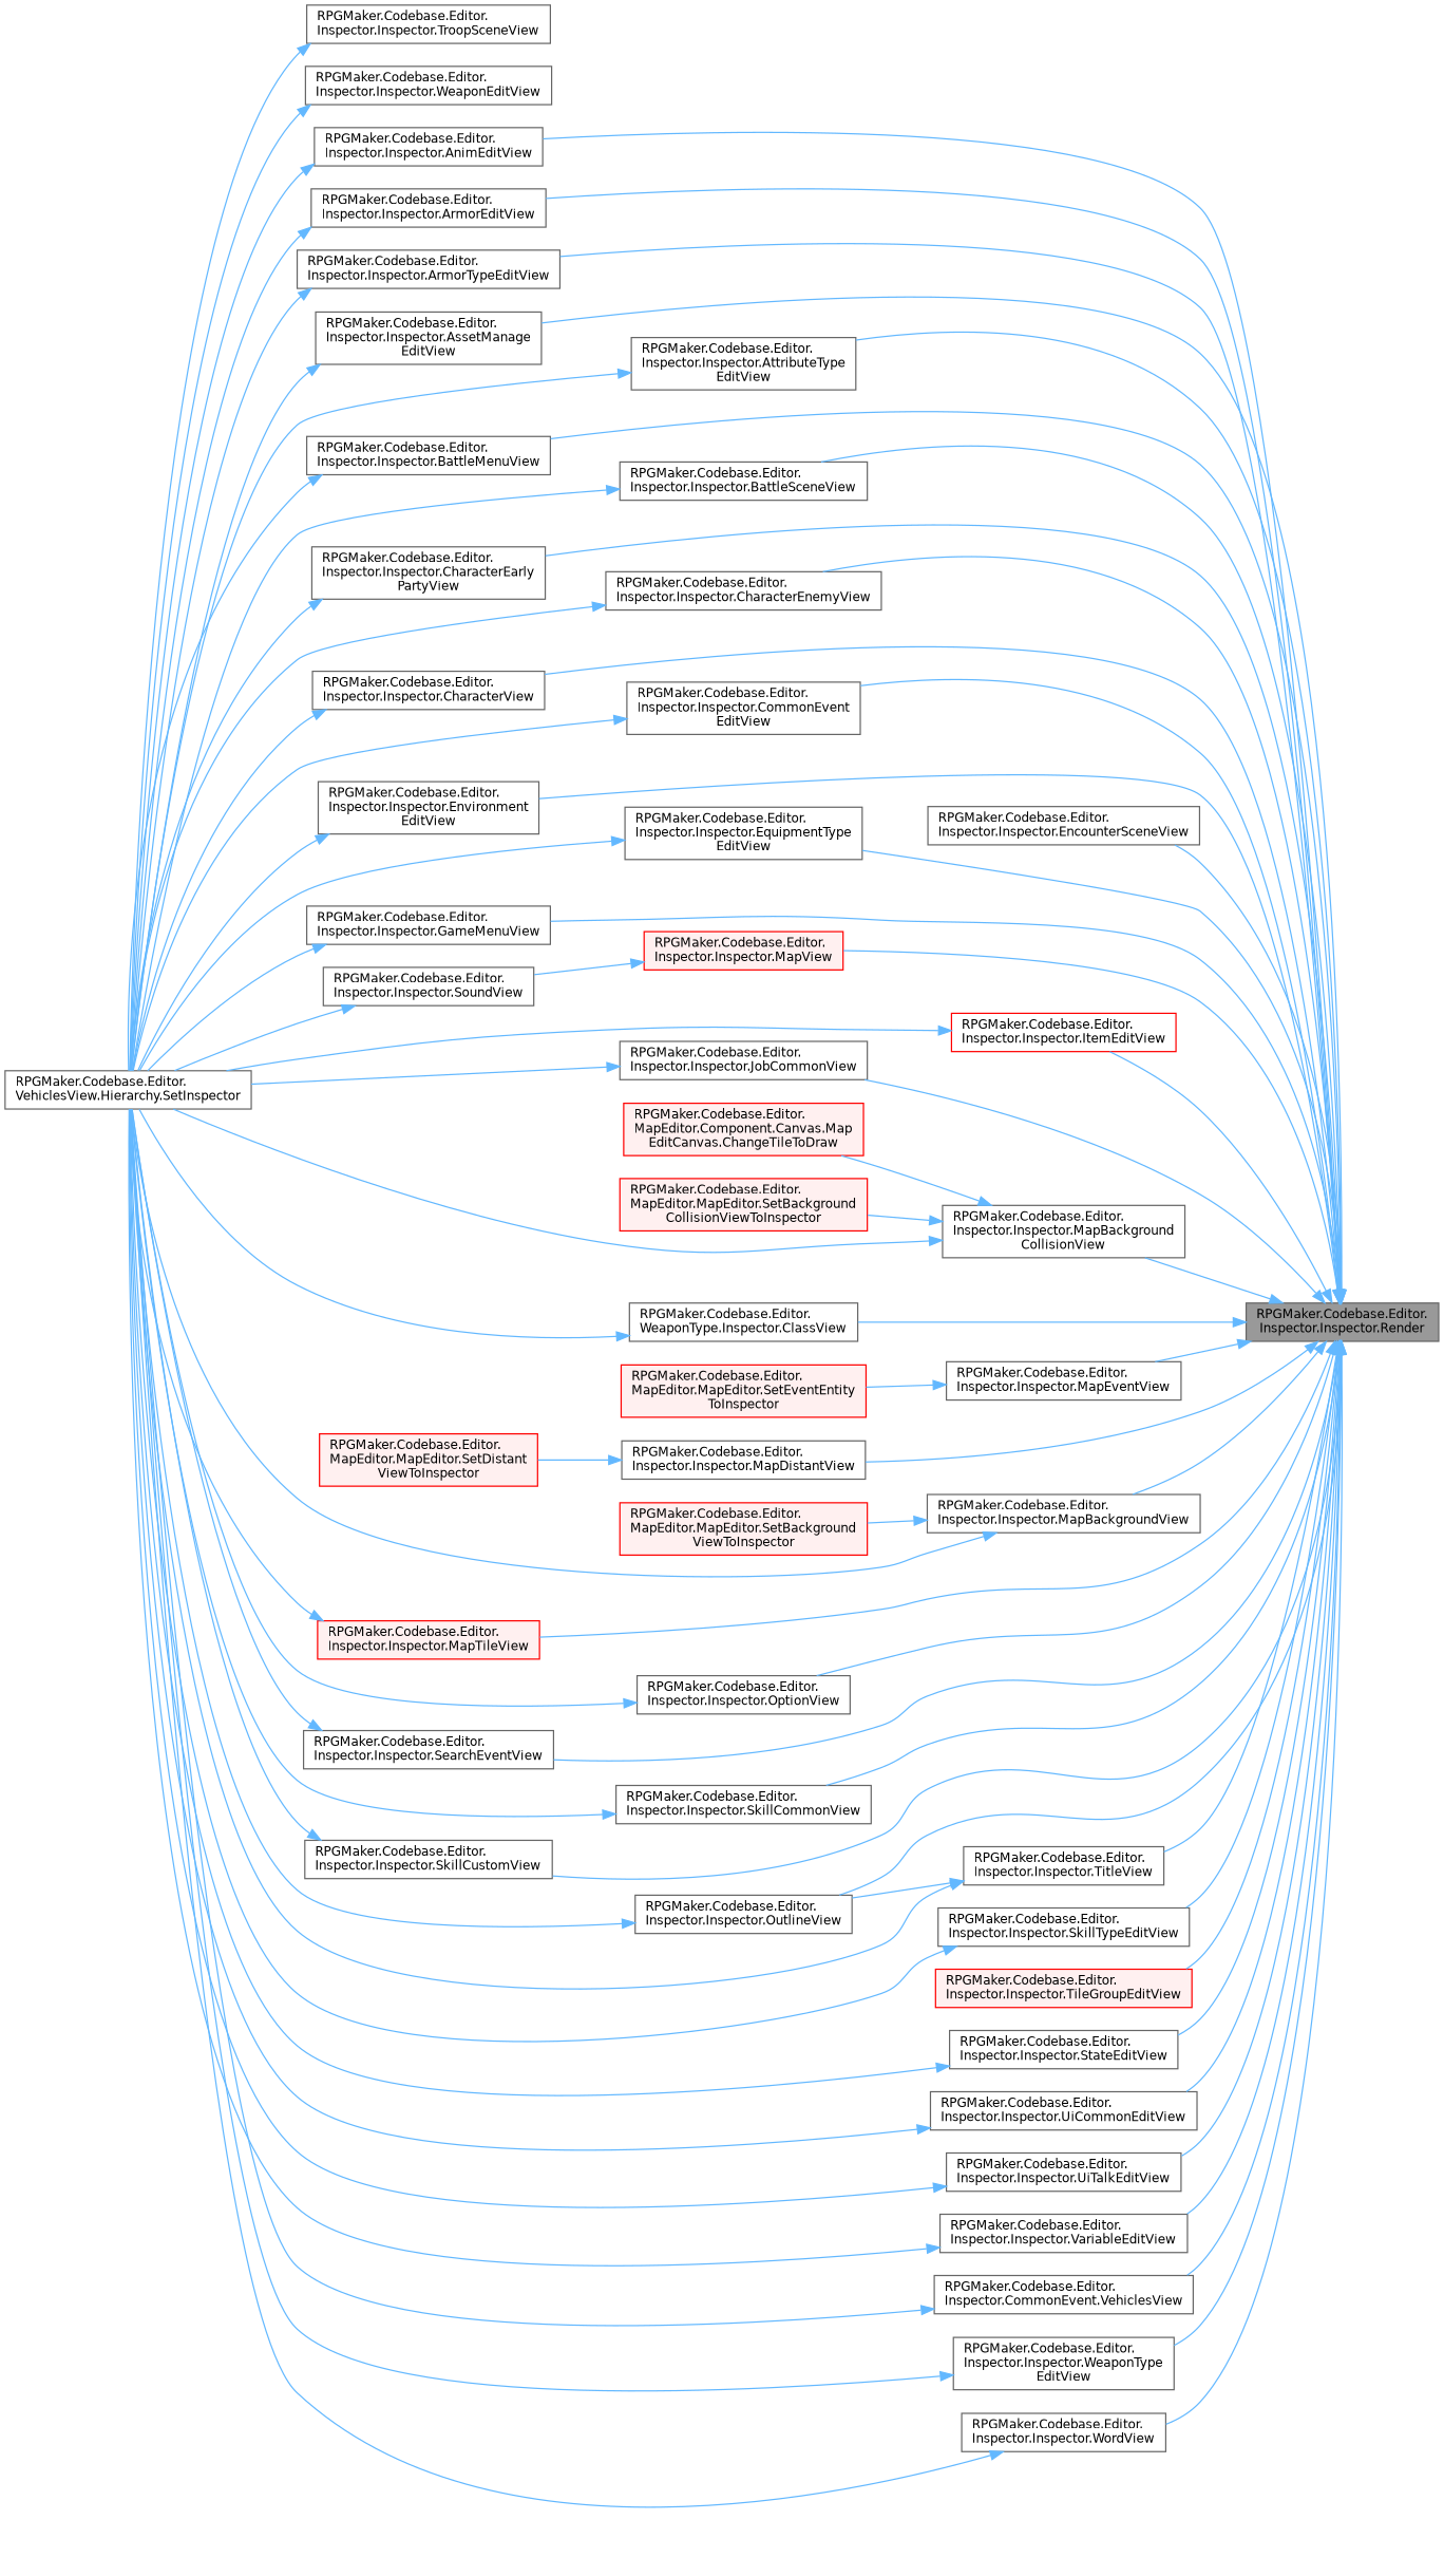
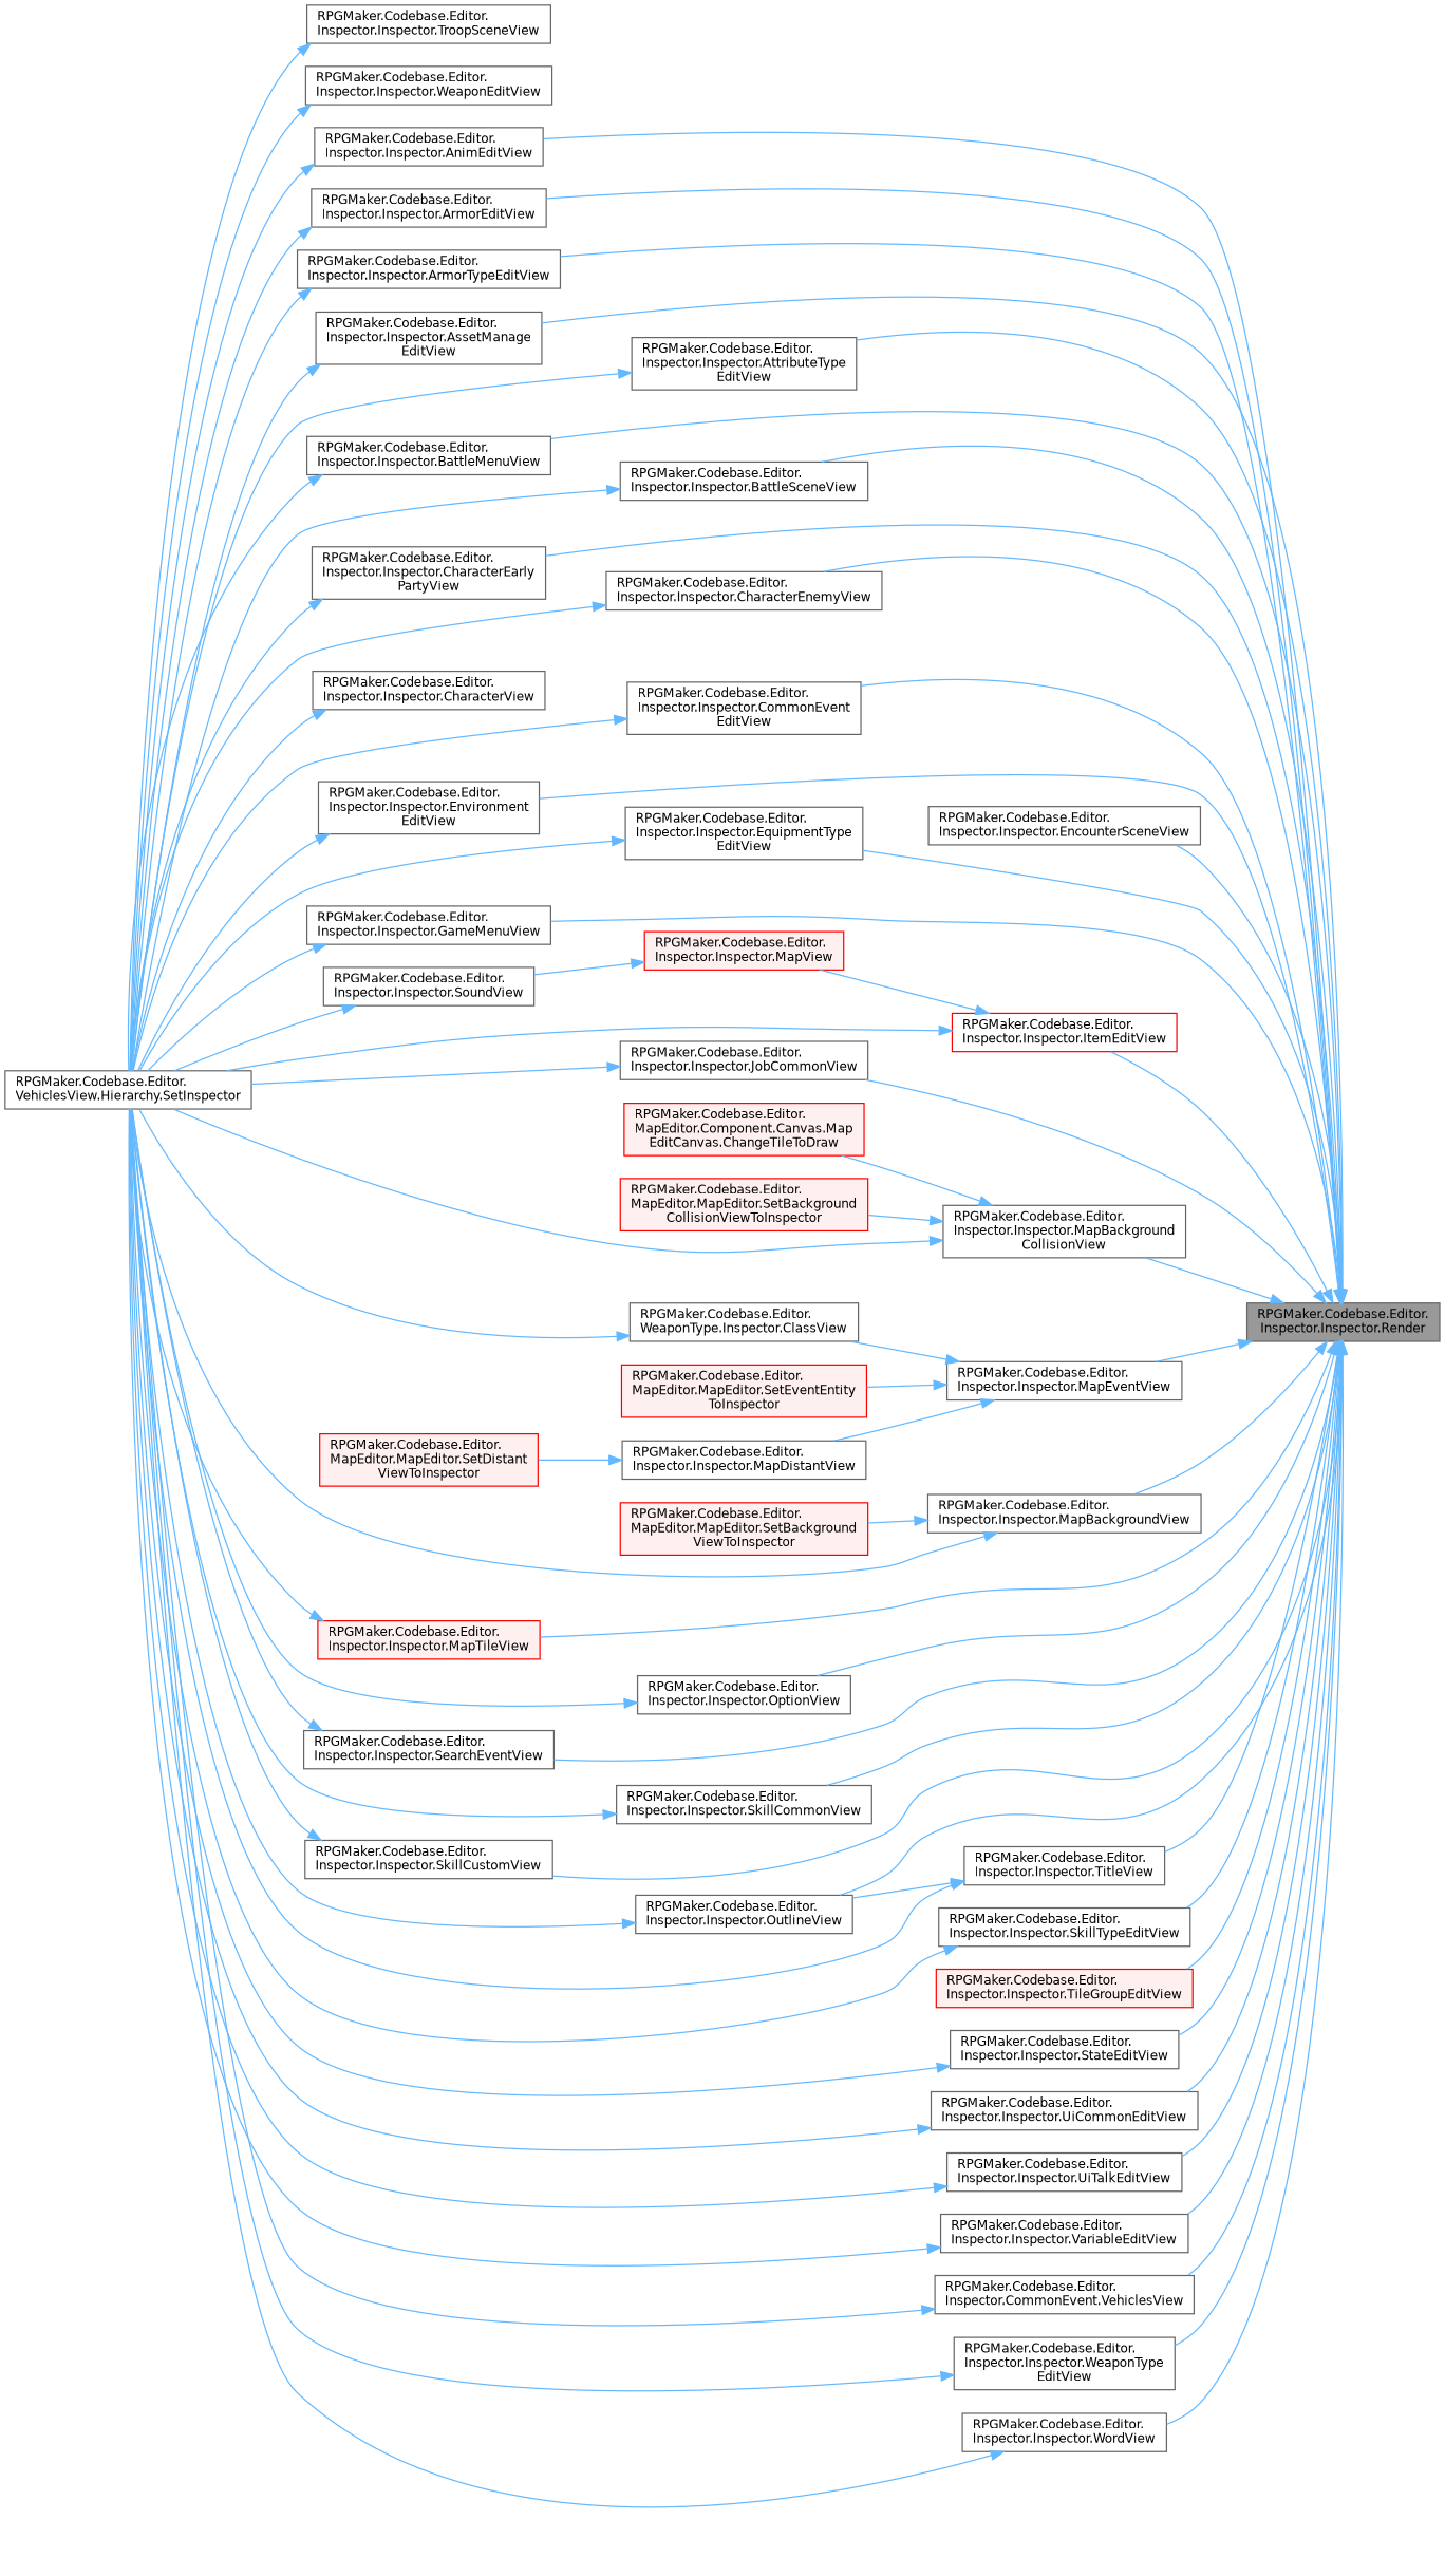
  digraph {
    rankdir=RL
    node [color=grey40 fillcolor=white fontname=Helvetica fontsize=10 shape=box style=filled]
    edge [color=steelblue1 dir=back fontname=Helvetica fontsize=10 labelfontname=Helvetica labelfontsize=10 style=solid]
    n1 [color=gray40 fillcolor=grey60 fontcolor=black height=0.2 label="RPGMaker.Codebase.Editor.\lInspector.Inspector.Render" width=0.4]
    n2 [height=0.2 label="RPGMaker.Codebase.Editor.\lInspector.Inspector.AnimEditView" width=0.4]
    n3 [height=0.2 label="RPGMaker.Codebase.Editor.\lInspector.Inspector.ArmorEditView" width=0.4]
    n4 [height=0.2 label="RPGMaker.Codebase.Editor.\lInspector.Inspector.ArmorTypeEditView" width=0.4]
    n5 [height=0.2 label="RPGMaker.Codebase.Editor.\lInspector.Inspector.AssetManage\lEditView" width=0.4]
    n6 [height=0.2 label="RPGMaker.Codebase.Editor.\lInspector.Inspector.AttributeType\lEditView" width=0.4]
    n7 [height=0.2 label="RPGMaker.Codebase.Editor.\lInspector.Inspector.BattleMenuView" width=0.4]
    n8 [height=0.2 label="RPGMaker.Codebase.Editor.\lInspector.Inspector.BattleSceneView" width=0.4]
    n9 [height=0.2 label="RPGMaker.Codebase.Editor.\lInspector.Inspector.CharacterEarly\lPartyView" width=0.4]
    n10 [height=0.2 label="RPGMaker.Codebase.Editor.\lInspector.Inspector.CharacterEnemyView" width=0.4]
    n11 [height=0.2 label="RPGMaker.Codebase.Editor.\lInspector.Inspector.CharacterView" width=0.4]
    n12 [height=0.2 label="RPGMaker.Codebase.Editor.\lWeaponType.Inspector.ClassView" width=0.4]
    n13 [height=0.2 label="RPGMaker.Codebase.Editor.\lInspector.Inspector.CommonEvent\lEditView" width=0.4]
    n14 [height=0.2 label="RPGMaker.Codebase.Editor.\lInspector.Inspector.EncounterSceneView" width=0.4]
    n15 [height=0.2 label="RPGMaker.Codebase.Editor.\lInspector.Inspector.Environment\lEditView" width=0.4]
    n16 [height=0.2 label="RPGMaker.Codebase.Editor.\lInspector.Inspector.EquipmentType\lEditView" width=0.4]
    n17 [height=0.2 label="RPGMaker.Codebase.Editor.\lInspector.Inspector.GameMenuView" width=0.4]
    n18 [color=red height=0.2 label="RPGMaker.Codebase.Editor.\lInspector.Inspector.ItemEditView" width=0.4]
    n19 [height=0.2 label="RPGMaker.Codebase.Editor.\lInspector.Inspector.JobCommonView" width=0.4]
    n20 [height=0.2 label="RPGMaker.Codebase.Editor.\lInspector.Inspector.MapBackground\lCollisionView" width=0.4]
    n21 [height=0.2 label="RPGMaker.Codebase.Editor.\lInspector.Inspector.MapBackgroundView" width=0.4]
    n22 [height=0.2 label="RPGMaker.Codebase.Editor.\lInspector.Inspector.MapDistantView" width=0.4]
    n23 [height=0.2 label="RPGMaker.Codebase.Editor.\lInspector.Inspector.MapEventView" width=0.4]
    n24 [color=red fillcolor="#FFF0F0" height=0.2 label="RPGMaker.Codebase.Editor.\lInspector.Inspector.MapTileView" width=0.4]
    n25 [color=red fillcolor="#FFF0F0" height=0.2 label="RPGMaker.Codebase.Editor.\lInspector.Inspector.MapView" width=0.4]
    n26 [height=0.2 label="RPGMaker.Codebase.Editor.\lInspector.Inspector.OptionView" width=0.4]
    n27 [height=0.2 label="RPGMaker.Codebase.Editor.\lInspector.Inspector.OutlineView" width=0.4]
    n28 [height=0.2 label="RPGMaker.Codebase.Editor.\lInspector.Inspector.SearchEventView" width=0.4]
    n29 [height=0.2 label="RPGMaker.Codebase.Editor.\lInspector.Inspector.SkillCommonView" width=0.4]
    n30 [height=0.2 label="RPGMaker.Codebase.Editor.\lInspector.Inspector.SkillCustomView" width=0.4]
    n31 [height=0.2 label="RPGMaker.Codebase.Editor.\lInspector.Inspector.SkillTypeEditView" width=0.4]
    n32 [height=0.2 label="RPGMaker.Codebase.Editor.\lInspector.Inspector.StateEditView" width=0.4]
    n33 [color=red fillcolor="#FFF0F0" height=0.2 label="RPGMaker.Codebase.Editor.\lInspector.Inspector.TileGroupEditView" width=0.4]
    n34 [height=0.2 label="RPGMaker.Codebase.Editor.\lInspector.Inspector.TitleView" width=0.4]
    n35 [height=0.2 label="RPGMaker.Codebase.Editor.\lInspector.Inspector.UiCommonEditView" width=0.4]
    n36 [height=0.2 label="RPGMaker.Codebase.Editor.\lInspector.Inspector.UiTalkEditView" width=0.4]
    n37 [height=0.2 label="RPGMaker.Codebase.Editor.\lInspector.Inspector.VariableEditView" width=0.4]
    n38 [height=0.2 label="RPGMaker.Codebase.Editor.\lInspector.CommonEvent.VehiclesView" width=0.4]
    n39 [height=0.2 label="RPGMaker.Codebase.Editor.\lInspector.Inspector.WeaponType\lEditView" width=0.4]
    n40 [height=0.2 label="RPGMaker.Codebase.Editor.\lInspector.Inspector.WordView" width=0.4]
    n41 [height=0.2 label="RPGMaker.Codebase.Editor.\lVehiclesView.Hierarchy.SetInspector" width=0.4]
    n42 [color=red fillcolor="#FFF0F0" height=0.2 label="RPGMaker.Codebase.Editor.\lMapEditor.Component.Canvas.Map\lEditCanvas.ChangeTileToDraw" width=0.4]
    n43 [color=red fillcolor="#FFF0F0" height=0.2 label="RPGMaker.Codebase.Editor.\lMapEditor.MapEditor.SetBackground\lCollisionViewToInspector" width=0.4]
    n44 [color=red fillcolor="#FFF0F0" height=0.2 label="RPGMaker.Codebase.Editor.\lMapEditor.MapEditor.SetBackground\lViewToInspector" width=0.4]
    n45 [color=red fillcolor="#FFF0F0" height=0.2 label="RPGMaker.Codebase.Editor.\lMapEditor.MapEditor.SetDistant\lViewToInspector" width=0.4]
    n46 [color=red fillcolor="#FFF0F0" height=0.2 label="RPGMaker.Codebase.Editor.\lMapEditor.MapEditor.SetEventEntity\lToInspector" width=0.4]
    n47 [height=0.2 label="RPGMaker.Codebase.Editor.\lInspector.Inspector.SoundView" width=0.4]
    n48 [height=0.2 label="RPGMaker.Codebase.Editor.\lInspector.Inspector.TroopSceneView" width=0.4]
    n49 [height=0.2 label="RPGMaker.Codebase.Editor.\lInspector.Inspector.WeaponEditView" width=0.4]
    n1 -> n2
    n1 -> n3
    n1 -> n4
    n1 -> n5
    n1 -> n6
    n1 -> n7
    n1 -> n8
    n1 -> n9
    n1 -> n10
-   n1 -> n11
-   n1 -> n12
+   n23 -> n12
    n1 -> n13
    n1 -> n14
    n1 -> n15
    n1 -> n16
    n1 -> n17
    n1 -> n18
    n1 -> n19
    n1 -> n20
    n1 -> n21
-   n1 -> n22
+   n23 -> n22
    n1 -> n23
    n1 -> n24
-   n1 -> n25
+   n18 -> n25
    n1 -> n26
    n1 -> n27
    n1 -> n28
    n1 -> n29
    n1 -> n30
    n1 -> n31
    n1 -> n32
    n1 -> n33
    n1 -> n34
    n1 -> n35
    n1 -> n36
    n1 -> n37
    n1 -> n38
    n1 -> n39
    n1 -> n40
    n2 -> n41
    n3 -> n41
    n4 -> n41
    n5 -> n41
    n6 -> n41
    n7 -> n41
    n8 -> n41
    n9 -> n41
    n10 -> n41
    n11 -> n41
    n12 -> n41
    n13 -> n41
    n15 -> n41
    n16 -> n41
    n17 -> n41
    n18 -> n41
    n19 -> n41
    n20 -> n41
    n20 -> n42
    n20 -> n43
    n21 -> n41
    n21 -> n44
    n22 -> n45
    n23 -> n46
    n24 -> n41
    n25 -> n47
    n26 -> n41
    n27 -> n41
    n28 -> n41
    n29 -> n41
    n30 -> n41
    n31 -> n41
    n32 -> n41
    n34 -> n27
    n34 -> n41
    n35 -> n41
    n36 -> n41
    n37 -> n41
    n38 -> n41
    n39 -> n41
    n40 -> n41
    n47 -> n41
    n48 -> n41
    n49 -> n41
  }
